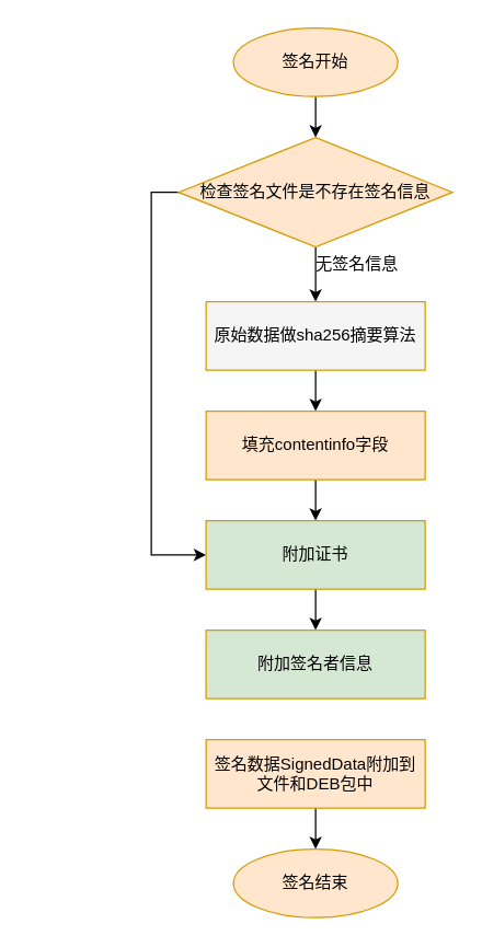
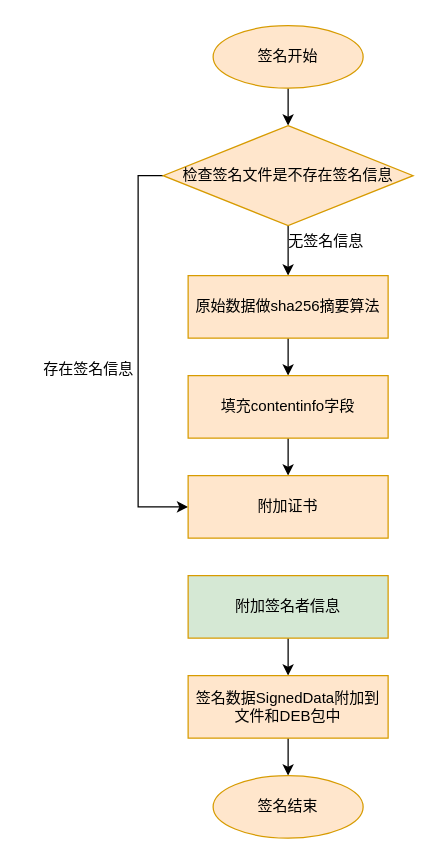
  <mxCell id="0" />
  <mxCell id="1" parent="0" />
  <mxCell id="2" style="edgeStyle=orthogonalEdgeStyle;rounded=0;orthogonalLoop=1;jettySize=auto;html=1;entryX=0.5;entryY=0;entryDx=0;entryDy=0;" edge="1" parent="1" source="3" target="6"><mxGeometry relative="1" as="geometry" /></mxCell>
  <mxCell id="3" value="签名开始" style="ellipse;whiteSpace=wrap;html=1;fillColor=#ffe6cc;strokeColor=#d79b00;" vertex="1" parent="1"><mxGeometry x="170" y="20" width="120" height="50" as="geometry" /></mxCell>
  <mxCell id="4" style="edgeStyle=orthogonalEdgeStyle;rounded=0;orthogonalLoop=1;jettySize=auto;html=1;exitX=0.5;exitY=1;exitDx=0;exitDy=0;entryX=0.5;entryY=0;entryDx=0;entryDy=0;" edge="1" parent="1" source="6" target="8"><mxGeometry relative="1" as="geometry" /></mxCell>
  <mxCell id="5" style="edgeStyle=orthogonalEdgeStyle;rounded=0;orthogonalLoop=1;jettySize=auto;html=1;exitX=0;exitY=0.5;exitDx=0;exitDy=0;entryX=0;entryY=0.5;entryDx=0;entryDy=0;" edge="1" parent="1" source="6" target="12"><mxGeometry relative="1" as="geometry"><mxPoint x="100" y="400" as="targetPoint" /></mxGeometry></mxCell>
  <mxCell id="6" value="检查签名文件是不存在签名信息" style="rhombus;whiteSpace=wrap;html=1;fillColor=#ffe6cc;strokeColor=#d79b00;" vertex="1" parent="1"><mxGeometry x="130" y="100" width="200" height="80" as="geometry" /></mxCell>
  <mxCell id="7" style="edgeStyle=orthogonalEdgeStyle;rounded=0;orthogonalLoop=1;jettySize=auto;html=1;exitX=0.5;exitY=1;exitDx=0;exitDy=0;entryX=0.5;entryY=0;entryDx=0;entryDy=0;" edge="1" parent="1" source="8" target="10"><mxGeometry relative="1" as="geometry" /></mxCell>
- <mxCell id="8" value="原始数据做sha256摘要算法" style="rounded=0;whiteSpace=wrap;html=1;fillColor=#f5f5f5;strokeColor=#d79b00;" vertex="1" parent="1"><mxGeometry x="150" y="220" width="160" height="50" as="geometry" /></mxCell>
+ <mxCell id="8" value="原始数据做sha256摘要算法" style="rounded=0;whiteSpace=wrap;html=1;fillColor=#ffe6cc;strokeColor=#d79b00;" vertex="1" parent="1"><mxGeometry x="150" y="220" width="160" height="50" as="geometry" /></mxCell>
  <mxCell id="9" style="edgeStyle=orthogonalEdgeStyle;rounded=0;orthogonalLoop=1;jettySize=auto;html=1;exitX=0.5;exitY=1;exitDx=0;exitDy=0;" edge="1" parent="1" source="10" target="12"><mxGeometry relative="1" as="geometry" /></mxCell>
  <mxCell id="10" value="填充contentinfo字段" style="rounded=0;whiteSpace=wrap;html=1;fillColor=#ffe6cc;strokeColor=#d79b00;" vertex="1" parent="1"><mxGeometry x="150" y="300" width="160" height="50" as="geometry" /></mxCell>
- <mxCell id="11" style="edgeStyle=orthogonalEdgeStyle;rounded=0;orthogonalLoop=1;jettySize=auto;html=1;exitX=0.5;exitY=1;exitDx=0;exitDy=0;" edge="1" parent="1" source="12" target="14"><mxGeometry relative="1" as="geometry" /></mxCell>
- <mxCell id="12" value="附加证书" style="rounded=0;whiteSpace=wrap;html=1;fillColor=#d5e8d4;strokeColor=#d79b00;" vertex="1" parent="1"><mxGeometry x="150" y="380" width="160" height="50" as="geometry" /></mxCell>
+ <mxCell id="12" value="附加证书" style="rounded=0;whiteSpace=wrap;html=1;fillColor=#ffe6cc;strokeColor=#d79b00;" vertex="1" parent="1"><mxGeometry x="150" y="380" width="160" height="50" as="geometry" /></mxCell>
+ <mxCell id="13" style="edgeStyle=orthogonalEdgeStyle;rounded=0;orthogonalLoop=1;jettySize=auto;html=1;exitX=0.5;exitY=1;exitDx=0;exitDy=0;" edge="1" parent="1" source="14" target="16"><mxGeometry relative="1" as="geometry" /></mxCell>
  <mxCell id="14" value="附加签名者信息" style="rounded=0;whiteSpace=wrap;html=1;fillColor=#d5e8d4;strokeColor=#d79b00;" vertex="1" parent="1"><mxGeometry x="150" y="460" width="160" height="50" as="geometry" /></mxCell>
  <mxCell id="15" style="edgeStyle=orthogonalEdgeStyle;rounded=0;orthogonalLoop=1;jettySize=auto;html=1;exitX=0.5;exitY=1;exitDx=0;exitDy=0;" edge="1" parent="1" source="16" target="17"><mxGeometry relative="1" as="geometry" /></mxCell>
  <mxCell id="16" value="签名数据SignedData附加到文件和DEB包中" style="rounded=0;whiteSpace=wrap;html=1;fillColor=#ffe6cc;strokeColor=#d79b00;" vertex="1" parent="1"><mxGeometry x="150" y="540" width="160" height="50" as="geometry" /></mxCell>
  <mxCell id="17" value="签名结束" style="ellipse;whiteSpace=wrap;html=1;fillColor=#ffe6cc;strokeColor=#d79b00;" vertex="1" parent="1"><mxGeometry x="170" y="620" width="120" height="50" as="geometry" /></mxCell>
  <mxCell id="18" value="无签名信息" style="text;html=1;align=center;verticalAlign=middle;resizable=0;points=[];autosize=1;strokeColor=none;fillColor=none;" vertex="1" parent="1"><mxGeometry x="220" y="178" width="80" height="30" as="geometry" /></mxCell>
+ <mxCell id="19" value="存在签名信息" style="text;html=1;align=center;verticalAlign=middle;resizable=0;points=[];autosize=1;strokeColor=none;fillColor=none;" vertex="1" parent="1"><mxGeometry x="20" y="280" width="100" height="30" as="geometry" /></mxCell>
